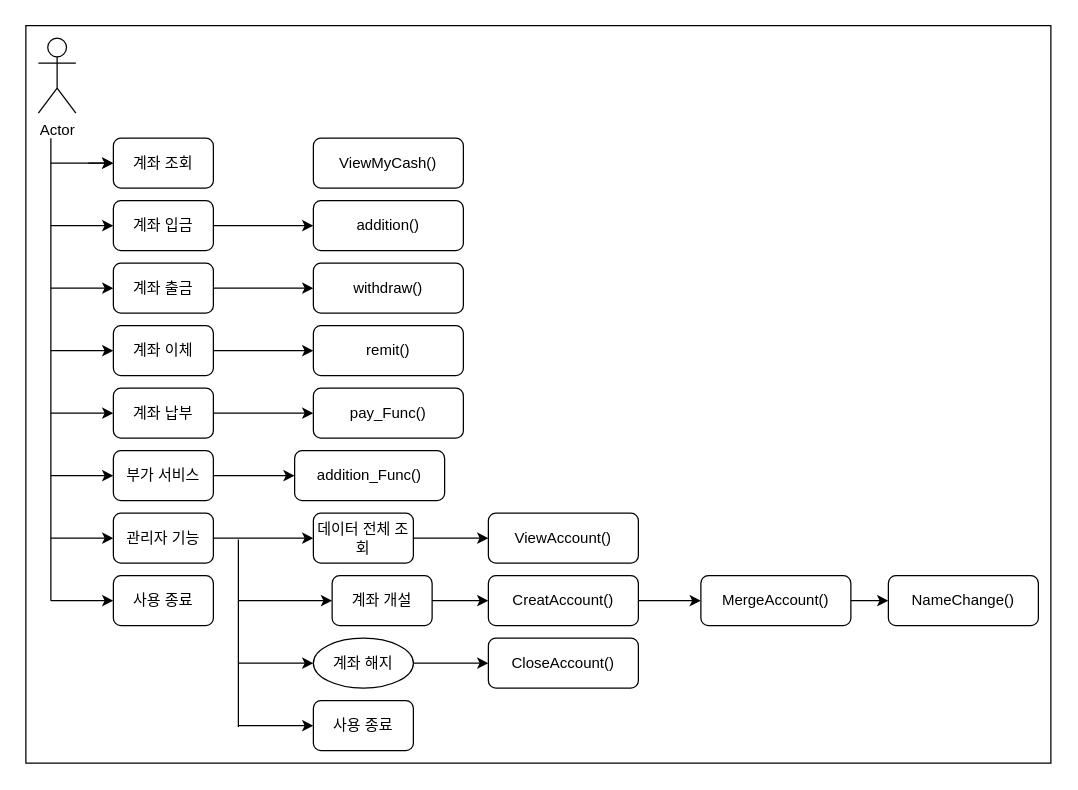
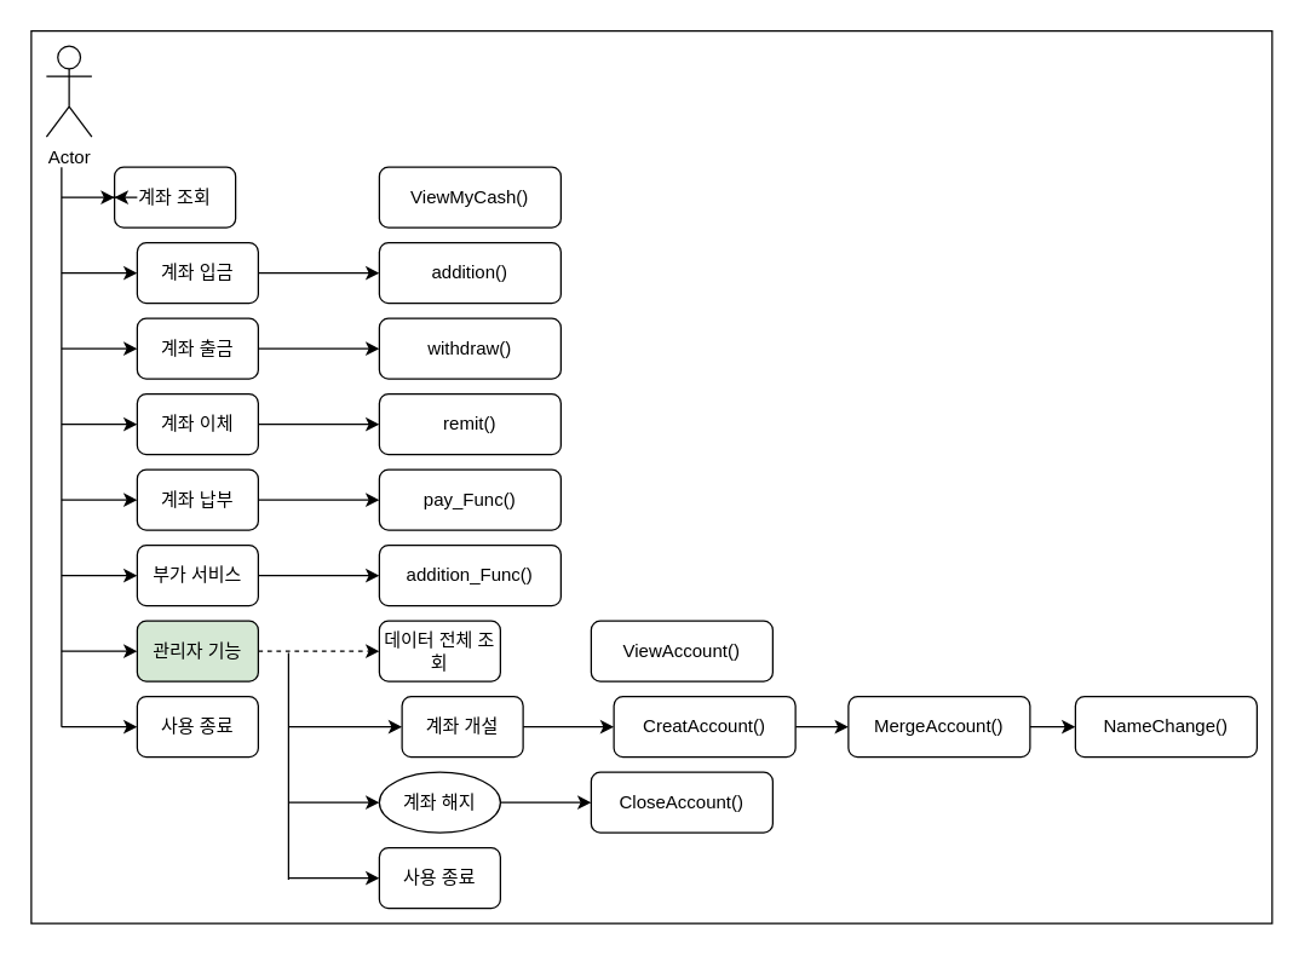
  <mxCell id="0" />
  <mxCell id="1" parent="0" />
  <mxCell id="2" value="" style="rounded=0;whiteSpace=wrap;html=1;" vertex="1" parent="1"><mxGeometry y="20" width="820" height="590" as="geometry" x="20" /></mxCell>
  <mxCell id="3" style="edgeStyle=orthogonalEdgeStyle;rounded=0;orthogonalLoop=1;jettySize=auto;html=1;endArrow=none;endFill=0;" edge="1" parent="1"><mxGeometry relative="1" as="geometry"><mxPoint x="40" y="480" as="targetPoint" /><mxPoint x="40" y="110" as="sourcePoint" /></mxGeometry></mxCell>
  <mxCell id="4" value="Actor" style="shape=umlActor;verticalLabelPosition=bottom;verticalAlign=top;html=1;outlineConnect=0;" vertex="1" parent="1"><mxGeometry x="30" y="30" width="30" height="60" as="geometry" /></mxCell>
- <mxCell id="5" value="계좌 조회" style="rounded=1;whiteSpace=wrap;html=1;" vertex="1" parent="1"><mxGeometry x="90" y="110" width="80" height="40" as="geometry" /></mxCell>
+ <mxCell id="5" value="계좌 조회" style="rounded=1;whiteSpace=wrap;html=1;" vertex="1" parent="1"><mxGeometry x="75" y="110" width="80" height="40" as="geometry" /></mxCell>
  <mxCell id="6" style="edgeStyle=orthogonalEdgeStyle;rounded=0;orthogonalLoop=1;jettySize=auto;html=1;" edge="1" parent="1" source="7" target="27"><mxGeometry relative="1" as="geometry" /></mxCell>
  <mxCell id="7" value="계좌 입금" style="rounded=1;whiteSpace=wrap;html=1;" vertex="1" parent="1"><mxGeometry x="90" y="160" width="80" height="40" as="geometry" /></mxCell>
  <mxCell id="8" style="edgeStyle=orthogonalEdgeStyle;rounded=0;orthogonalLoop=1;jettySize=auto;html=1;" edge="1" parent="1" source="9" target="28"><mxGeometry relative="1" as="geometry" /></mxCell>
  <mxCell id="9" value="계좌 출금" style="rounded=1;whiteSpace=wrap;html=1;" vertex="1" parent="1"><mxGeometry x="90" y="210" width="80" height="40" as="geometry" /></mxCell>
  <mxCell id="10" style="edgeStyle=orthogonalEdgeStyle;rounded=0;orthogonalLoop=1;jettySize=auto;html=1;" edge="1" parent="1" source="11" target="29"><mxGeometry relative="1" as="geometry" /></mxCell>
  <mxCell id="11" value="계좌 이체" style="rounded=1;whiteSpace=wrap;html=1;" vertex="1" parent="1"><mxGeometry x="90" y="260" width="80" height="40" as="geometry" /></mxCell>
  <mxCell id="12" style="edgeStyle=orthogonalEdgeStyle;rounded=0;orthogonalLoop=1;jettySize=auto;html=1;" edge="1" parent="1" source="13" target="30"><mxGeometry relative="1" as="geometry" /></mxCell>
  <mxCell id="13" value="계좌 납부" style="rounded=1;whiteSpace=wrap;html=1;" vertex="1" parent="1"><mxGeometry x="90" y="310" width="80" height="40" as="geometry" /></mxCell>
  <mxCell id="14" style="edgeStyle=orthogonalEdgeStyle;rounded=0;orthogonalLoop=1;jettySize=auto;html=1;entryX=0;entryY=0.5;entryDx=0;entryDy=0;" edge="1" parent="1" source="15" target="31"><mxGeometry relative="1" as="geometry" /></mxCell>
  <mxCell id="15" value="부가 서비스" style="rounded=1;whiteSpace=wrap;html=1;" vertex="1" parent="1"><mxGeometry x="90" y="360" width="80" height="40" as="geometry" /></mxCell>
  <mxCell id="16" value="사용 종료" style="rounded=1;whiteSpace=wrap;html=1;" vertex="1" parent="1"><mxGeometry x="90" y="460" width="80" height="40" as="geometry" /></mxCell>
- <mxCell id="17" style="edgeStyle=orthogonalEdgeStyle;rounded=0;orthogonalLoop=1;jettySize=auto;html=1;" edge="1" parent="1" source="18" target="20"><mxGeometry relative="1" as="geometry"><Array as="points"><mxPoint x="260" y="430" /><mxPoint x="260" y="430" /></Array></mxGeometry></mxCell>
- <mxCell id="18" value="관리자 기능" style="rounded=1;whiteSpace=wrap;html=1;" vertex="1" parent="1"><mxGeometry x="90" y="410" width="80" height="40" as="geometry" /></mxCell>
- <mxCell id="19" style="edgeStyle=orthogonalEdgeStyle;rounded=0;orthogonalLoop=1;jettySize=auto;html=1;entryX=0;entryY=0.5;entryDx=0;entryDy=0;" edge="1" parent="1" source="20" target="32"><mxGeometry relative="1" as="geometry" /></mxCell>
+ <mxCell id="17" style="edgeStyle=orthogonalEdgeStyle;rounded=0;orthogonalLoop=1;jettySize=auto;html=1;dashed=1;" edge="1" parent="1" source="18" target="20"><mxGeometry relative="1" as="geometry"><Array as="points"><mxPoint x="260" y="430" /><mxPoint x="260" y="430" /></Array></mxGeometry></mxCell>
+ <mxCell id="18" value="관리자 기능" style="rounded=1;whiteSpace=wrap;html=1;fillColor=#d5e8d4;" vertex="1" parent="1"><mxGeometry x="90" y="410" width="80" height="40" as="geometry" /></mxCell>
  <mxCell id="20" value="데이터 전체 조회" style="rounded=1;whiteSpace=wrap;html=1;" vertex="1" parent="1"><mxGeometry x="250" y="410" width="80" height="40" as="geometry" /></mxCell>
  <mxCell id="21" style="edgeStyle=orthogonalEdgeStyle;rounded=0;orthogonalLoop=1;jettySize=auto;html=1;entryX=0;entryY=0.5;entryDx=0;entryDy=0;" edge="1" parent="1" source="22" target="34"><mxGeometry relative="1" as="geometry" /></mxCell>
  <mxCell id="22" value="계좌 개설" style="rounded=1;whiteSpace=wrap;html=1;" vertex="1" parent="1"><mxGeometry x="265" y="460" width="80" height="40" as="geometry" /></mxCell>
  <mxCell id="23" style="edgeStyle=orthogonalEdgeStyle;rounded=0;orthogonalLoop=1;jettySize=auto;html=1;entryX=0;entryY=0.5;entryDx=0;entryDy=0;" edge="1" parent="1" source="24" target="35"><mxGeometry relative="1" as="geometry" /></mxCell>
  <mxCell id="24" value="계좌 해지" style="ellipse;whiteSpace=wrap;html=1;" vertex="1" parent="1"><mxGeometry x="250" y="510" width="80" height="40" as="geometry" /></mxCell>
  <mxCell id="25" value="사용 종료" style="rounded=1;whiteSpace=wrap;html=1;" vertex="1" parent="1"><mxGeometry x="250" y="560" width="80" height="40" as="geometry" /></mxCell>
  <mxCell id="26" value="ViewMyCash()" style="rounded=1;whiteSpace=wrap;html=1;" vertex="1" parent="1"><mxGeometry x="250" y="110" width="120" height="40" as="geometry" /></mxCell>
  <mxCell id="27" value="addition()" style="rounded=1;whiteSpace=wrap;html=1;" vertex="1" parent="1"><mxGeometry x="250" y="160" width="120" height="40" as="geometry" /></mxCell>
  <mxCell id="28" value="withdraw()" style="rounded=1;whiteSpace=wrap;html=1;" vertex="1" parent="1"><mxGeometry x="250" y="210" width="120" height="40" as="geometry" /></mxCell>
  <mxCell id="29" value="remit()" style="rounded=1;whiteSpace=wrap;html=1;" vertex="1" parent="1"><mxGeometry x="250" y="260" width="120" height="40" as="geometry" /></mxCell>
  <mxCell id="30" value="pay_Func()" style="rounded=1;whiteSpace=wrap;html=1;" vertex="1" parent="1"><mxGeometry x="250" y="310" width="120" height="40" as="geometry" /></mxCell>
- <mxCell id="31" value="addition_Func()" style="rounded=1;whiteSpace=wrap;html=1;" vertex="1" parent="1"><mxGeometry x="235" y="360" width="120" height="40" as="geometry" /></mxCell>
+ <mxCell id="31" value="addition_Func()" style="rounded=1;whiteSpace=wrap;html=1;" vertex="1" parent="1"><mxGeometry x="250" y="360" width="120" height="40" as="geometry" /></mxCell>
  <mxCell id="32" value="ViewAccount()" style="rounded=1;whiteSpace=wrap;html=1;" vertex="1" parent="1"><mxGeometry x="390" y="410" width="120" height="40" as="geometry" /></mxCell>
  <mxCell id="33" style="edgeStyle=orthogonalEdgeStyle;rounded=0;orthogonalLoop=1;jettySize=auto;html=1;entryX=0;entryY=0.5;entryDx=0;entryDy=0;" edge="1" parent="1" source="34" target="37"><mxGeometry relative="1" as="geometry" /></mxCell>
- <mxCell id="34" value="CreatAccount()" style="rounded=1;whiteSpace=wrap;html=1;" vertex="1" parent="1"><mxGeometry x="390" y="460" width="120" height="40" as="geometry" /></mxCell>
+ <mxCell id="34" value="CreatAccount()" style="rounded=1;whiteSpace=wrap;html=1;" vertex="1" parent="1"><mxGeometry x="405" y="460" width="120" height="40" as="geometry" /></mxCell>
  <mxCell id="35" value="CloseAccount()" style="rounded=1;whiteSpace=wrap;html=1;" vertex="1" parent="1"><mxGeometry x="390" y="510" width="120" height="40" as="geometry" /></mxCell>
  <mxCell id="36" style="edgeStyle=orthogonalEdgeStyle;rounded=0;orthogonalLoop=1;jettySize=auto;html=1;entryX=0;entryY=0.5;entryDx=0;entryDy=0;" edge="1" parent="1" source="37" target="38"><mxGeometry relative="1" as="geometry" /></mxCell>
  <mxCell id="37" value="MergeAccount()" style="rounded=1;whiteSpace=wrap;html=1;" vertex="1" parent="1"><mxGeometry x="560" y="460" width="120" height="40" as="geometry" /></mxCell>
  <mxCell id="38" value="NameChange()" style="rounded=1;whiteSpace=wrap;html=1;" vertex="1" parent="1"><mxGeometry x="710" y="460" width="120" height="40" as="geometry" /></mxCell>
  <mxCell id="39" value="" style="endArrow=classic;html=1;rounded=0;" edge="1" parent="1" target="5"><mxGeometry width="50" height="50" relative="1" as="geometry"><mxPoint x="70" y="130" as="sourcePoint" /><mxPoint x="370" y="370" as="targetPoint" /></mxGeometry></mxCell>
  <mxCell id="40" value="" style="endArrow=classic;html=1;rounded=0;" edge="1" parent="1" target="5"><mxGeometry width="50" height="50" relative="1" as="geometry"><mxPoint x="40" y="130" as="sourcePoint" /><mxPoint x="110" y="130" as="targetPoint" /><Array as="points"><mxPoint x="90" y="130" /></Array></mxGeometry></mxCell>
  <mxCell id="41" value="" style="endArrow=classic;html=1;rounded=0;" edge="1" parent="1" target="7"><mxGeometry width="50" height="50" relative="1" as="geometry"><mxPoint x="40" y="180" as="sourcePoint" /><mxPoint x="370" y="340" as="targetPoint" /></mxGeometry></mxCell>
  <mxCell id="42" value="" style="endArrow=classic;html=1;rounded=0;" edge="1" parent="1" target="9"><mxGeometry width="50" height="50" relative="1" as="geometry"><mxPoint x="40" y="230" as="sourcePoint" /><mxPoint x="370" y="410" as="targetPoint" /></mxGeometry></mxCell>
  <mxCell id="43" value="" style="endArrow=classic;html=1;rounded=0;" edge="1" parent="1" target="11"><mxGeometry width="50" height="50" relative="1" as="geometry"><mxPoint x="40" y="280" as="sourcePoint" /><mxPoint x="370" y="380" as="targetPoint" /></mxGeometry></mxCell>
  <mxCell id="44" value="" style="endArrow=classic;html=1;rounded=0;" edge="1" parent="1" target="13"><mxGeometry width="50" height="50" relative="1" as="geometry"><mxPoint x="40" y="330" as="sourcePoint" /><mxPoint x="370" y="350" as="targetPoint" /></mxGeometry></mxCell>
  <mxCell id="45" value="" style="endArrow=classic;html=1;rounded=0;" edge="1" parent="1" target="15"><mxGeometry width="50" height="50" relative="1" as="geometry"><mxPoint x="40" y="380" as="sourcePoint" /><mxPoint x="370" y="420" as="targetPoint" /></mxGeometry></mxCell>
  <mxCell id="46" value="" style="endArrow=classic;html=1;rounded=0;" edge="1" parent="1" target="18"><mxGeometry width="50" height="50" relative="1" as="geometry"><mxPoint x="40" y="430" as="sourcePoint" /><mxPoint x="370" y="390" as="targetPoint" /></mxGeometry></mxCell>
  <mxCell id="47" value="" style="endArrow=classic;html=1;rounded=0;" edge="1" parent="1" target="16"><mxGeometry width="50" height="50" relative="1" as="geometry"><mxPoint x="40" y="480" as="sourcePoint" /><mxPoint x="400" y="350" as="targetPoint" /></mxGeometry></mxCell>
  <mxCell id="48" value="" style="endArrow=none;html=1;rounded=0;" edge="1" parent="1"><mxGeometry width="50" height="50" relative="1" as="geometry"><mxPoint x="190" y="581" as="sourcePoint" /><mxPoint x="190" y="431" as="targetPoint" /></mxGeometry></mxCell>
  <mxCell id="49" value="" style="endArrow=classic;html=1;rounded=0;" edge="1" parent="1" target="22"><mxGeometry width="50" height="50" relative="1" as="geometry"><mxPoint x="190" y="480" as="sourcePoint" /><mxPoint x="370" y="360" as="targetPoint" /></mxGeometry></mxCell>
  <mxCell id="50" value="" style="endArrow=classic;html=1;rounded=0;" edge="1" parent="1" target="24"><mxGeometry width="50" height="50" relative="1" as="geometry"><mxPoint x="190" y="530" as="sourcePoint" /><mxPoint x="370" y="330" as="targetPoint" /></mxGeometry></mxCell>
  <mxCell id="51" value="" style="endArrow=classic;html=1;rounded=0;" edge="1" parent="1" target="25"><mxGeometry width="50" height="50" relative="1" as="geometry"><mxPoint x="190" y="580" as="sourcePoint" /><mxPoint x="370" y="300" as="targetPoint" /></mxGeometry></mxCell>
